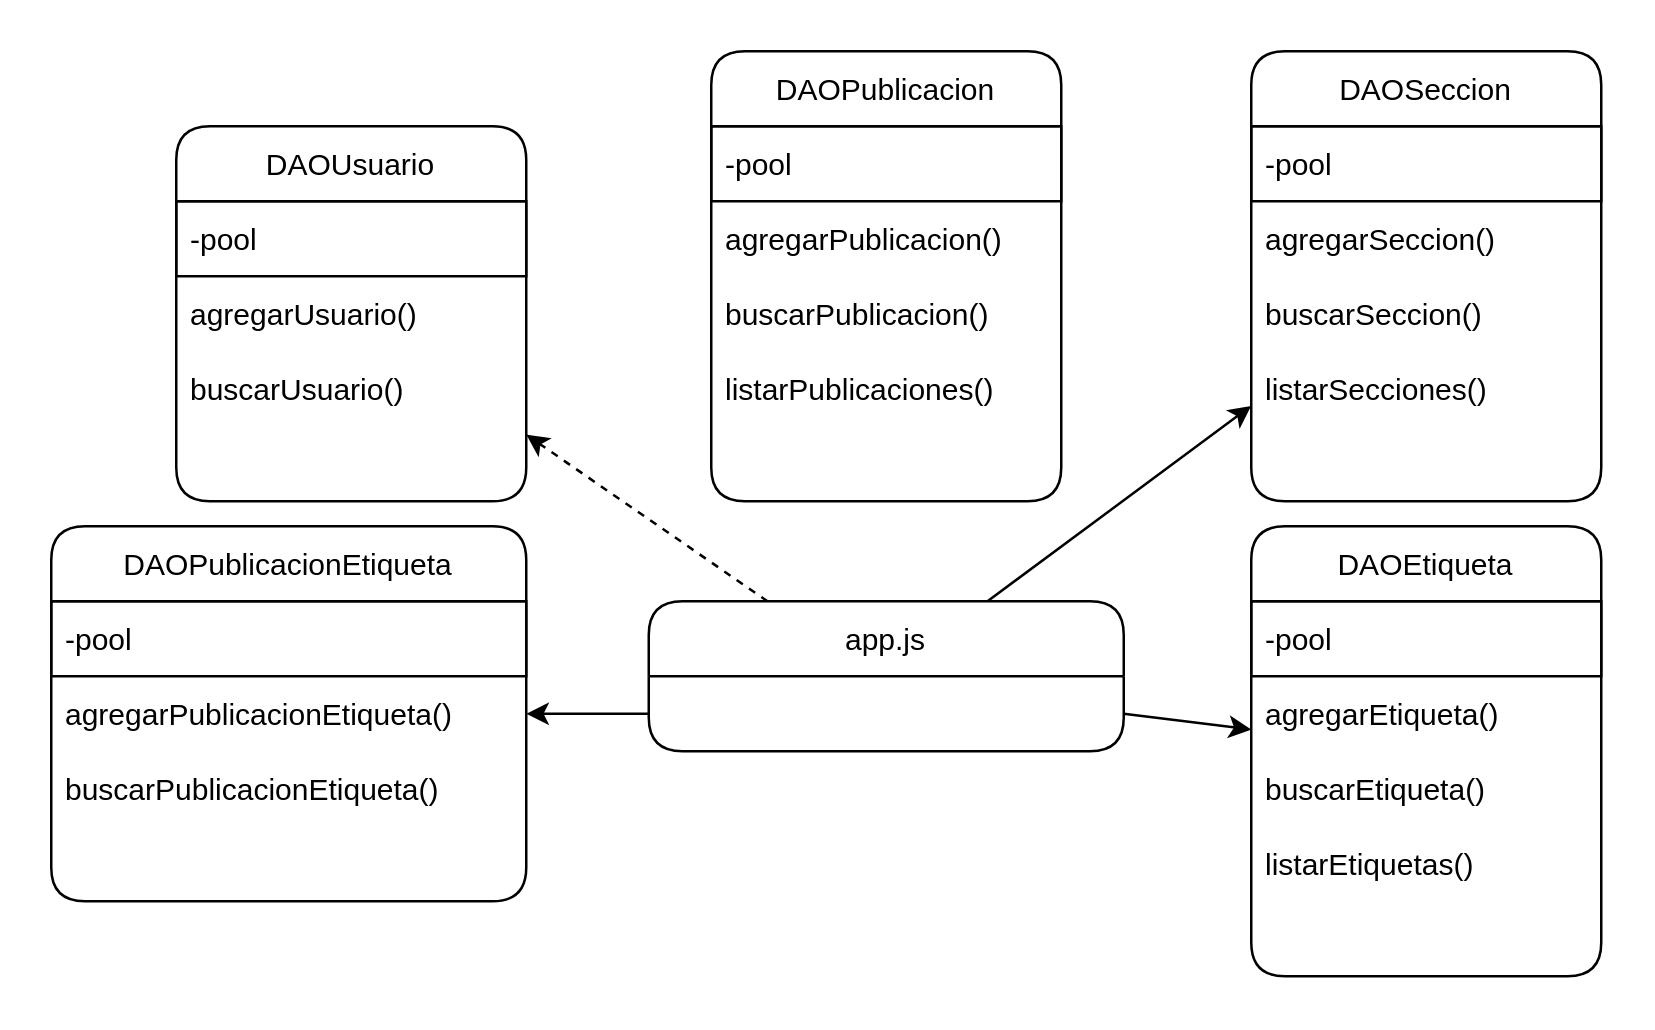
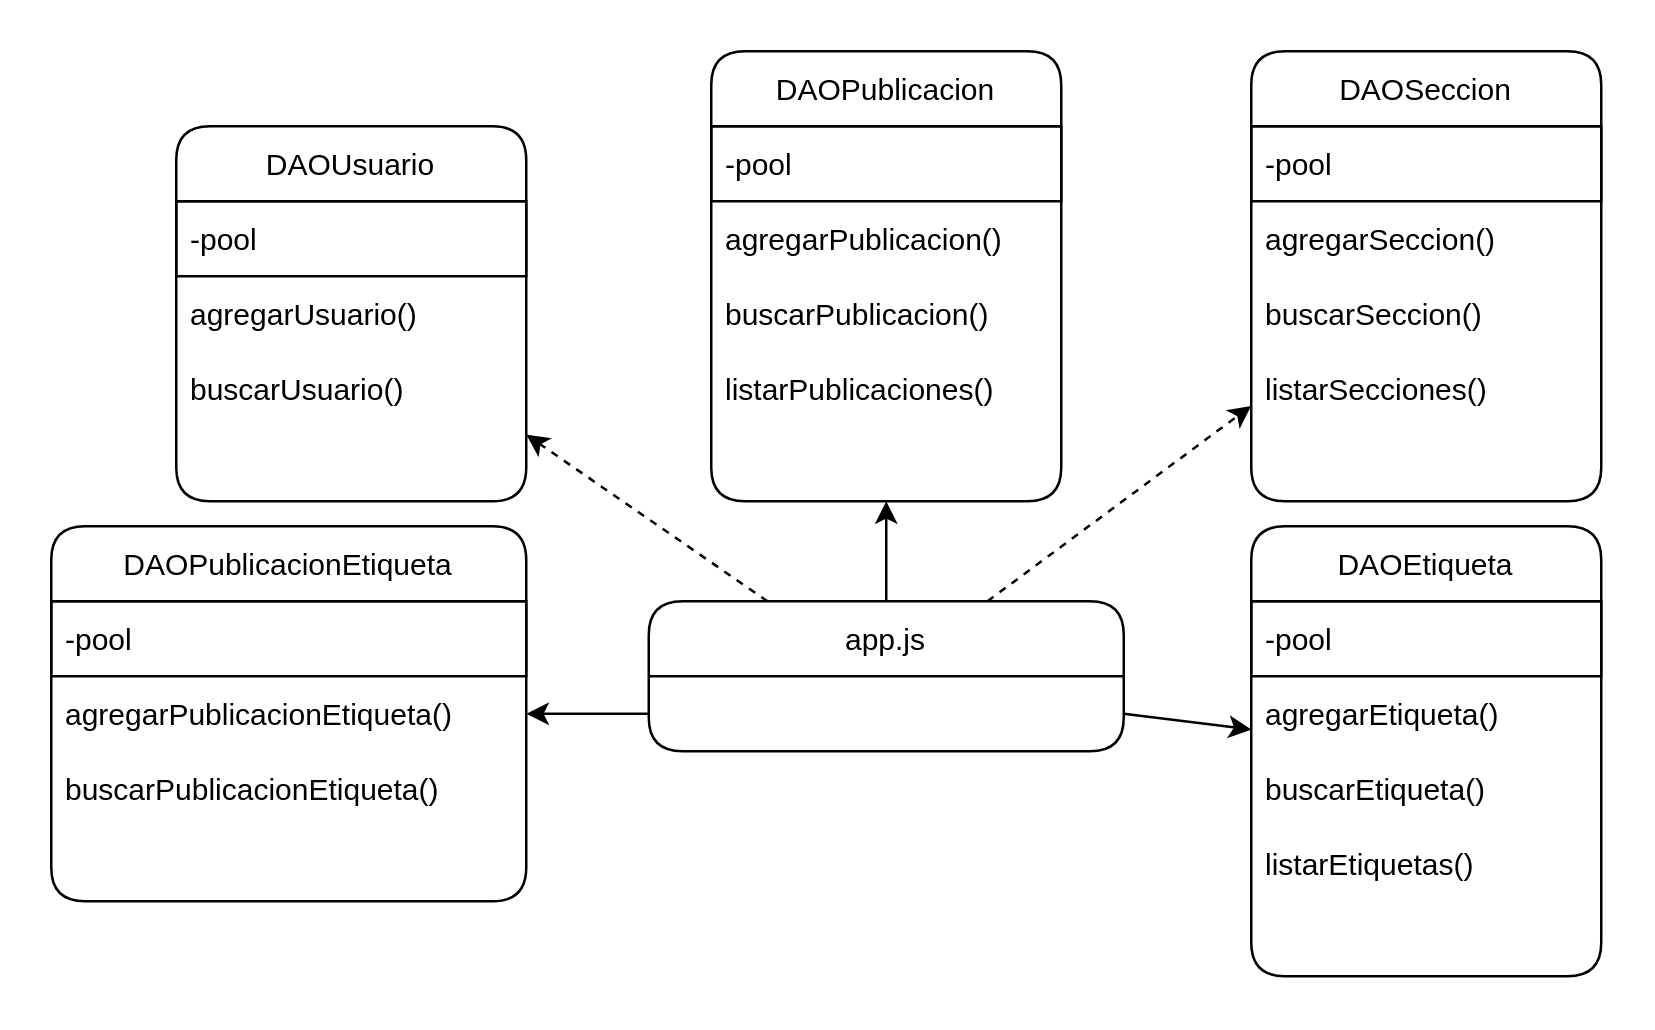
  <mxCell id="0" />
  <mxCell id="1" parent="0" />
  <mxCell id="2" value="DAOUsuario" style="swimlane;fontStyle=0;childLayout=stackLayout;horizontal=1;startSize=30;horizontalStack=0;resizeParent=1;resizeParentMax=0;resizeLast=0;collapsible=1;marginBottom=0;swimlaneFillColor=default;gradientColor=none;rounded=1;" parent="1" vertex="1"><mxGeometry x="70" y="50" width="140" height="150" as="geometry" /></mxCell>
  <mxCell id="3" value="-pool" style="text;strokeColor=default;fillColor=none;align=left;verticalAlign=middle;spacingLeft=4;spacingRight=4;overflow=hidden;points=[[0,0.5],[1,0.5]];portConstraint=eastwest;rotatable=0;" parent="2" vertex="1"><mxGeometry y="30" width="140" height="30" as="geometry" /></mxCell>
  <mxCell id="4" value="agregarUsuario()" style="text;strokeColor=none;fillColor=none;align=left;verticalAlign=middle;spacingLeft=4;spacingRight=4;overflow=hidden;points=[[0,0.5],[1,0.5]];portConstraint=eastwest;rotatable=0;" parent="2" vertex="1"><mxGeometry y="60" width="140" height="30" as="geometry" /></mxCell>
  <mxCell id="5" value="buscarUsuario()" style="text;strokeColor=none;fillColor=none;align=left;verticalAlign=middle;spacingLeft=4;spacingRight=4;overflow=hidden;points=[[0,0.5],[1,0.5]];portConstraint=eastwest;rotatable=0;" parent="2" vertex="1"><mxGeometry y="90" width="140" height="30" as="geometry" /></mxCell>
  <mxCell id="6" style="text;strokeColor=none;fillColor=none;align=left;verticalAlign=middle;spacingLeft=4;spacingRight=4;overflow=hidden;points=[[0,0.5],[1,0.5]];portConstraint=eastwest;rotatable=0;" parent="2" vertex="1"><mxGeometry y="120" width="140" height="30" as="geometry" /></mxCell>
  <mxCell id="7" value="DAOPublicacion" style="swimlane;fontStyle=0;childLayout=stackLayout;horizontal=1;startSize=30;horizontalStack=0;resizeParent=1;resizeParentMax=0;resizeLast=0;collapsible=1;marginBottom=0;gradientColor=none;swimlaneFillColor=default;glass=0;sketch=0;rounded=1;" parent="1" vertex="1"><mxGeometry x="284" y="20" width="140" height="180" as="geometry" /></mxCell>
  <mxCell id="8" value="-pool" style="text;strokeColor=default;fillColor=none;align=left;verticalAlign=middle;spacingLeft=4;spacingRight=4;overflow=hidden;points=[[0,0.5],[1,0.5]];portConstraint=eastwest;rotatable=0;" parent="7" vertex="1"><mxGeometry y="30" width="140" height="30" as="geometry" /></mxCell>
  <mxCell id="9" value="agregarPublicacion()" style="text;strokeColor=none;fillColor=none;align=left;verticalAlign=middle;spacingLeft=4;spacingRight=4;overflow=hidden;points=[[0,0.5],[1,0.5]];portConstraint=eastwest;rotatable=0;" parent="7" vertex="1"><mxGeometry y="60" width="140" height="30" as="geometry" /></mxCell>
  <mxCell id="10" value="buscarPublicacion()" style="text;strokeColor=none;fillColor=none;align=left;verticalAlign=middle;spacingLeft=4;spacingRight=4;overflow=hidden;points=[[0,0.5],[1,0.5]];portConstraint=eastwest;rotatable=0;" parent="7" vertex="1"><mxGeometry y="90" width="140" height="30" as="geometry" /></mxCell>
  <mxCell id="11" value="listarPublicaciones()" style="text;strokeColor=none;fillColor=none;align=left;verticalAlign=middle;spacingLeft=4;spacingRight=4;overflow=hidden;points=[[0,0.5],[1,0.5]];portConstraint=eastwest;rotatable=0;" parent="7" vertex="1"><mxGeometry y="120" width="140" height="30" as="geometry" /></mxCell>
  <mxCell id="12" style="text;strokeColor=none;fillColor=none;align=left;verticalAlign=middle;spacingLeft=4;spacingRight=4;overflow=hidden;points=[[0,0.5],[1,0.5]];portConstraint=eastwest;rotatable=0;" parent="7" vertex="1"><mxGeometry y="150" width="140" height="30" as="geometry" /></mxCell>
  <mxCell id="13" value="DAOSeccion" style="swimlane;fontStyle=0;childLayout=stackLayout;horizontal=1;startSize=30;horizontalStack=0;resizeParent=1;resizeParentMax=0;resizeLast=0;collapsible=1;marginBottom=0;swimlaneFillColor=default;gradientColor=none;rounded=1;" parent="1" vertex="1"><mxGeometry x="500" y="20" width="140" height="180" as="geometry" /></mxCell>
  <mxCell id="14" value="-pool" style="text;strokeColor=default;fillColor=none;align=left;verticalAlign=middle;spacingLeft=4;spacingRight=4;overflow=hidden;points=[[0,0.5],[1,0.5]];portConstraint=eastwest;rotatable=0;" parent="13" vertex="1"><mxGeometry y="30" width="140" height="30" as="geometry" /></mxCell>
  <mxCell id="15" value="agregarSeccion()" style="text;strokeColor=none;fillColor=none;align=left;verticalAlign=middle;spacingLeft=4;spacingRight=4;overflow=hidden;points=[[0,0.5],[1,0.5]];portConstraint=eastwest;rotatable=0;" parent="13" vertex="1"><mxGeometry y="60" width="140" height="30" as="geometry" /></mxCell>
  <mxCell id="16" value="buscarSeccion()" style="text;strokeColor=none;fillColor=none;align=left;verticalAlign=middle;spacingLeft=4;spacingRight=4;overflow=hidden;points=[[0,0.5],[1,0.5]];portConstraint=eastwest;rotatable=0;" parent="13" vertex="1"><mxGeometry y="90" width="140" height="30" as="geometry" /></mxCell>
  <mxCell id="17" value="listarSecciones()" style="text;strokeColor=none;fillColor=none;align=left;verticalAlign=middle;spacingLeft=4;spacingRight=4;overflow=hidden;points=[[0,0.5],[1,0.5]];portConstraint=eastwest;rotatable=0;" parent="13" vertex="1"><mxGeometry y="120" width="140" height="30" as="geometry" /></mxCell>
  <mxCell id="18" style="text;strokeColor=none;fillColor=none;align=left;verticalAlign=middle;spacingLeft=4;spacingRight=4;overflow=hidden;points=[[0,0.5],[1,0.5]];portConstraint=eastwest;rotatable=0;" parent="13" vertex="1"><mxGeometry y="150" width="140" height="30" as="geometry" /></mxCell>
  <mxCell id="19" value="DAOPublicacionEtiqueta" style="swimlane;fontStyle=0;childLayout=stackLayout;horizontal=1;startSize=30;horizontalStack=0;resizeParent=1;resizeParentMax=0;resizeLast=0;collapsible=1;marginBottom=0;swimlaneFillColor=default;gradientColor=none;rounded=1;" parent="1" vertex="1"><mxGeometry x="20" y="210" width="190" height="150" as="geometry" /></mxCell>
  <mxCell id="20" value="-pool" style="text;strokeColor=default;fillColor=none;align=left;verticalAlign=middle;spacingLeft=4;spacingRight=4;overflow=hidden;points=[[0,0.5],[1,0.5]];portConstraint=eastwest;rotatable=0;" parent="19" vertex="1"><mxGeometry y="30" width="190" height="30" as="geometry" /></mxCell>
  <mxCell id="21" value="agregarPublicacionEtiqueta()" style="text;strokeColor=none;fillColor=none;align=left;verticalAlign=middle;spacingLeft=4;spacingRight=4;overflow=hidden;points=[[0,0.5],[1,0.5]];portConstraint=eastwest;rotatable=0;" parent="19" vertex="1"><mxGeometry y="60" width="190" height="30" as="geometry" /></mxCell>
  <mxCell id="22" value="buscarPublicacionEtiqueta()" style="text;strokeColor=none;fillColor=none;align=left;verticalAlign=middle;spacingLeft=4;spacingRight=4;overflow=hidden;points=[[0,0.5],[1,0.5]];portConstraint=eastwest;rotatable=0;" parent="19" vertex="1"><mxGeometry y="90" width="190" height="30" as="geometry" /></mxCell>
  <mxCell id="23" style="text;strokeColor=none;fillColor=none;align=left;verticalAlign=middle;spacingLeft=4;spacingRight=4;overflow=hidden;points=[[0,0.5],[1,0.5]];portConstraint=eastwest;rotatable=0;" parent="19" vertex="1"><mxGeometry y="120" width="190" height="30" as="geometry" /></mxCell>
  <mxCell id="24" value="DAOEtiqueta" style="swimlane;fontStyle=0;childLayout=stackLayout;horizontal=1;startSize=30;horizontalStack=0;resizeParent=1;resizeParentMax=0;resizeLast=0;collapsible=1;marginBottom=0;swimlaneFillColor=default;gradientColor=none;rounded=1;" parent="1" vertex="1"><mxGeometry x="500" y="210" width="140" height="180" as="geometry" /></mxCell>
  <mxCell id="25" value="-pool" style="text;strokeColor=default;fillColor=none;align=left;verticalAlign=middle;spacingLeft=4;spacingRight=4;overflow=hidden;points=[[0,0.5],[1,0.5]];portConstraint=eastwest;rotatable=0;" parent="24" vertex="1"><mxGeometry y="30" width="140" height="30" as="geometry" /></mxCell>
  <mxCell id="26" value="agregarEtiqueta()" style="text;strokeColor=none;fillColor=none;align=left;verticalAlign=middle;spacingLeft=4;spacingRight=4;overflow=hidden;points=[[0,0.5],[1,0.5]];portConstraint=eastwest;rotatable=0;" parent="24" vertex="1"><mxGeometry y="60" width="140" height="30" as="geometry" /></mxCell>
  <mxCell id="27" value="buscarEtiqueta()" style="text;strokeColor=none;fillColor=none;align=left;verticalAlign=middle;spacingLeft=4;spacingRight=4;overflow=hidden;points=[[0,0.5],[1,0.5]];portConstraint=eastwest;rotatable=0;" parent="24" vertex="1"><mxGeometry y="90" width="140" height="30" as="geometry" /></mxCell>
  <mxCell id="28" value="listarEtiquetas()" style="text;strokeColor=none;fillColor=none;align=left;verticalAlign=middle;spacingLeft=4;spacingRight=4;overflow=hidden;points=[[0,0.5],[1,0.5]];portConstraint=eastwest;rotatable=0;" parent="24" vertex="1"><mxGeometry y="120" width="140" height="30" as="geometry" /></mxCell>
  <mxCell id="29" style="text;strokeColor=none;fillColor=none;align=left;verticalAlign=middle;spacingLeft=4;spacingRight=4;overflow=hidden;points=[[0,0.5],[1,0.5]];portConstraint=eastwest;rotatable=0;" parent="24" vertex="1"><mxGeometry y="150" width="140" height="30" as="geometry" /></mxCell>
+ <mxCell id="30" style="edgeStyle=none;html=1;exitX=0.5;exitY=0;exitDx=0;exitDy=0;" parent="1" source="33" target="7" edge="1"><mxGeometry relative="1" as="geometry" /></mxCell>
  <mxCell id="31" style="edgeStyle=none;html=1;exitX=0.25;exitY=0;exitDx=0;exitDy=0;dashed=1;" parent="1" source="33" target="2" edge="1"><mxGeometry relative="1" as="geometry" /></mxCell>
- <mxCell id="32" style="edgeStyle=none;html=1;" parent="1" source="33" target="13" edge="1"><mxGeometry relative="1" as="geometry" /></mxCell>
+ <mxCell id="32" style="edgeStyle=none;html=1;dashed=1;" parent="1" source="33" target="13" edge="1"><mxGeometry relative="1" as="geometry" /></mxCell>
  <mxCell id="33" value="app.js" style="swimlane;fontStyle=0;childLayout=stackLayout;horizontal=1;startSize=30;horizontalStack=0;resizeParent=1;resizeParentMax=0;resizeLast=0;collapsible=1;marginBottom=0;swimlaneFillColor=default;gradientColor=none;swimlaneLine=1;rounded=1;" parent="1" vertex="1"><mxGeometry x="259" y="240" width="190" height="60" as="geometry" /></mxCell>
  <mxCell id="34" style="text;strokeColor=none;fillColor=none;align=left;verticalAlign=middle;spacingLeft=4;spacingRight=4;overflow=hidden;points=[[0,0.5],[1,0.5]];portConstraint=eastwest;rotatable=0;" parent="33" vertex="1"><mxGeometry y="30" width="190" height="30" as="geometry" /></mxCell>
  <mxCell id="35" style="edgeStyle=none;html=1;exitX=0;exitY=0.5;exitDx=0;exitDy=0;" parent="1" source="34" target="19" edge="1"><mxGeometry relative="1" as="geometry" /></mxCell>
  <mxCell id="36" style="edgeStyle=none;html=1;exitX=1;exitY=0.5;exitDx=0;exitDy=0;" parent="1" source="34" target="24" edge="1"><mxGeometry relative="1" as="geometry"><mxPoint x="480" y="275" as="targetPoint" /></mxGeometry></mxCell>
